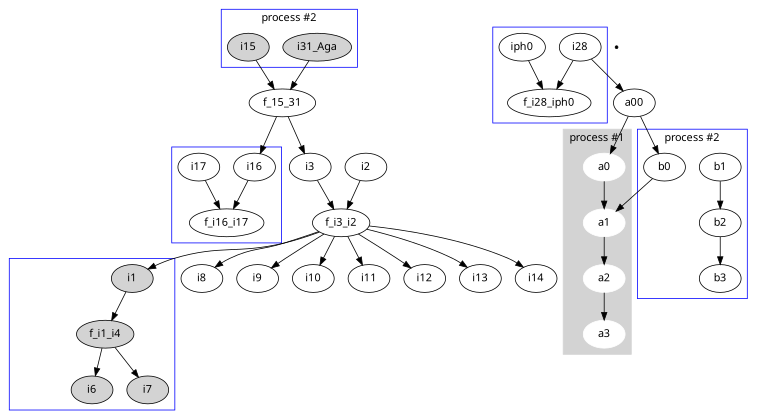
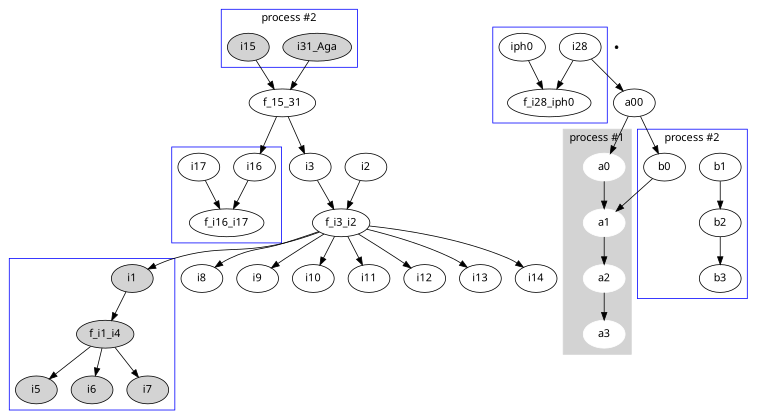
  digraph {
    fontname="Noto Sans"
    node [fontname="Noto Sans"]
    edge [fontname="Noto Sans"]
    n1 [label=i31_Aga style=filled]
    i15 [style=filled]
    i16
    f_i16_i17
    i17
    f_i1_i4 [style=filled]
    i1 [style=filled]
+   i5 [style=filled]
    i6 [style=filled]
    i7 [style=filled]
    i28
    f_i28_iph0
    iph0
    a0 [color=white style=filled]
    a1 [color=white style=filled]
    a2 [color=white style=filled]
    a3 [color=white style=filled]
    b0
    b1
    b2
    b3
    f_15_31
    a00
    f_i15_i31 [shape=point]
    i3
    f_i3_i2
    i8
    i9
    i10
    i11
    i12
    i13
    i14
    i2
    subgraph cluster_1 {
      color=blue
      label="process #2"
      n1
      i15
    }
    subgraph cluster_2 {
      color=blue
      i16
      f_i16_i17
      i17
    }
    subgraph cluster_3 {
      color=blue
      f_i1_i4
      i1
+     i5
      i6
      i7
    }
    subgraph cluster_4 {
      color=blue
      i28
      f_i28_iph0
      iph0
    }
    subgraph cluster_5 {
      color=lightgrey
      label="process #1"
      style=filled
      a0
      a1
      a2
      a3
    }
    subgraph cluster_6 {
      color=blue
      label="process #2"
      b0
      b1
      b2
      b3
    }
    n1 -> f_15_31
    i15 -> f_15_31
    i16 -> f_i16_i17
    i17 -> f_i16_i17
+   f_i1_i4 -> i5
    f_i1_i4 -> i6
    f_i1_i4 -> i7
    i1 -> f_i1_i4
    i28 -> f_i28_iph0
    i28 -> a00
    iph0 -> f_i28_iph0
    a0 -> a1
    a1 -> a2
    a2 -> a3
    b0 -> a1
    b1 -> b2
    b2 -> b3
    f_15_31 -> i16
    f_15_31 -> i3
    a00 -> a0
    a00 -> b0
    i3 -> f_i3_i2
    f_i3_i2 -> i1
    f_i3_i2 -> i8
    f_i3_i2 -> i9
    f_i3_i2 -> i10
    f_i3_i2 -> i11
    f_i3_i2 -> i12
    f_i3_i2 -> i13
    f_i3_i2 -> i14
    i2 -> f_i3_i2
  }
